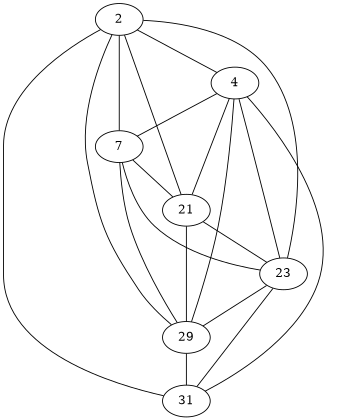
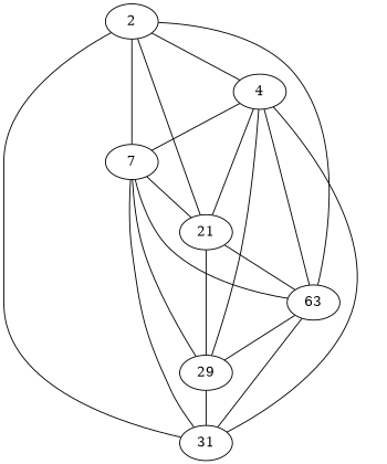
  strict graph {
    node [tag=VBD]
    edge [weight=5.0]
    2 [labels=wanted lem=want]
    4 [labels=see lem=see tag=VB]
    7 [labels=printer lem=printer tag=NN]
    21 [labels=rebooted lem=reboot]
-   23 [labels=computer lem=computer tag=NN]
+   23 [labels=computer lem=computer tag=NN label=63]
    29 [labels=checked lem=check]
    31 [labels=cables lem=cable tag=NNS]
    2 -- 4 [weight=2.0]
    2 -- 7
    2 -- 21 [weight=7]
    2 -- 23 [weight=7.0]
-   2 -- 29 [weight=8]
    2 -- 31 [weight=6.0]
    4 -- 7 [weight=3.0]
    4 -- 21 [weight=9]
    4 -- 23 [weight=9.0]
    4 -- 29 [weight=10]
    4 -- 31 [weight=8.0]
    7 -- 21 [weight=9.0]
    7 -- 23 [weight=9.0]
    7 -- 29 [weight=10.0]
+   7 -- 31 [weight=8.0]
    21 -- 23 [weight=3]
    21 -- 29 [weight=7]
    23 -- 29
    23 -- 31
    29 -- 31 [weight=2.0]
  }
